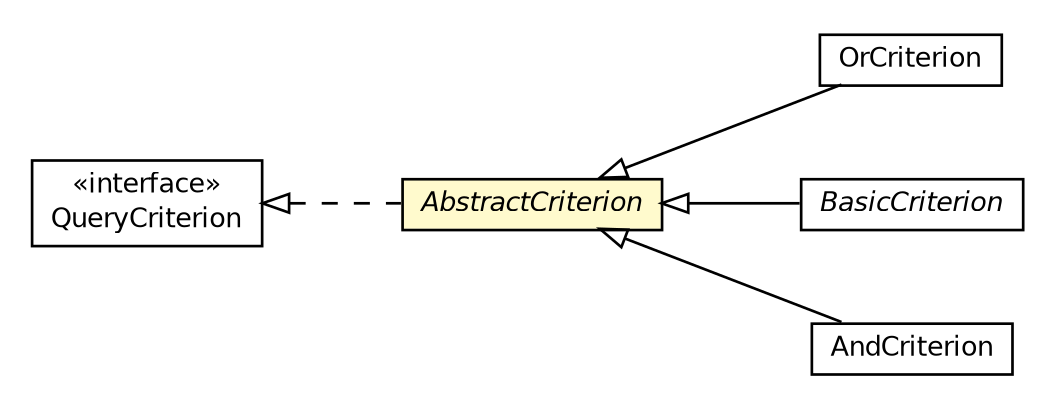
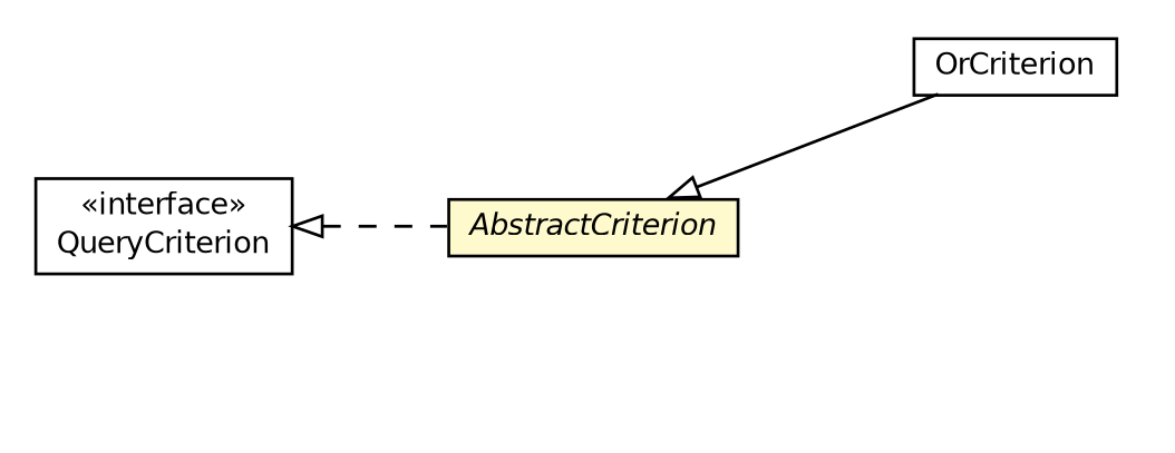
  digraph {
    nodesep=0.25
    rankdir=LR
    ranksep=0.5
    node [fontcolor=black fontname=Helvetica fontsize=10.0 shape=plaintext]
    edge [arrowtail=empty dir=back fontname=Helvetica fontsize=10 headport=p labelfontname=Helvetica labelfontsize=10 tailport=p]
    n1 [label=<<table title="org.dayatang.domain.QueryCriterion" border="0" cellborder="1" cellspacing="0" cellpadding="2" port="p" href="../QueryCriterion.html"> 		<tr><td><table border="0" cellspacing="0" cellpadding="1"> <tr><td align="center" balign="center"> &#171;interface&#187; </td></tr> <tr><td align="center" balign="center"> QueryCriterion </td></tr> 		</table></td></tr> 		</table>>]
    n2 [label=<<table title="org.dayatang.domain.internal.AbstractCriterion" border="0" cellborder="1" cellspacing="0" cellpadding="2" port="p" bgcolor="lemonChiffon" href="./AbstractCriterion.html"> 		<tr><td><table border="0" cellspacing="0" cellpadding="1"> <tr><td align="center" balign="center"><font face="Helvetica-Oblique"> AbstractCriterion </font></td></tr> 		</table></td></tr> 		</table>>]
    n3 [label=<<table title="org.dayatang.domain.internal.OrCriterion" border="0" cellborder="1" cellspacing="0" cellpadding="2" port="p" href="./OrCriterion.html"> 		<tr><td><table border="0" cellspacing="0" cellpadding="1"> <tr><td align="center" balign="center"> OrCriterion </td></tr> 		</table></td></tr> 		</table>>]
-   n4 [label=<<table title="org.dayatang.domain.internal.BasicCriterion" border="0" cellborder="1" cellspacing="0" cellpadding="2" port="p" href="./BasicCriterion.html"> 		<tr><td><table border="0" cellspacing="0" cellpadding="1"> <tr><td align="center" balign="center"><font face="Helvetica-Oblique"> BasicCriterion </font></td></tr> 		</table></td></tr> 		</table>>]
-   n5 [label=<<table title="org.dayatang.domain.internal.AndCriterion" border="0" cellborder="1" cellspacing="0" cellpadding="2" port="p" href="./AndCriterion.html"> 		<tr><td><table border="0" cellspacing="0" cellpadding="1"> <tr><td align="center" balign="center"> AndCriterion </td></tr> 		</table></td></tr> 		</table>>]
    n1 -> n2 [style=dashed]
    n2 -> n3
-   n2 -> n4
-   n2 -> n5
  }
